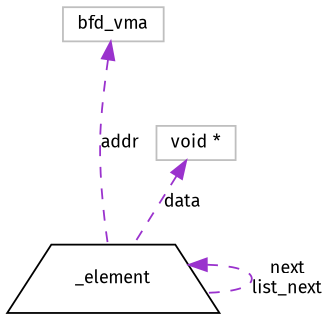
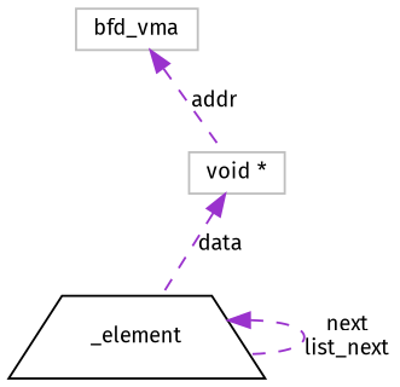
  digraph {
    fontname="Fira Sans"
    node [color=grey75 fontname="Fira Sans" fontsize=10 shape=box]
    edge [color=darkorchid3 dir=back fontname="Fira Sans" fontsize=10 labelfontname=FreeSans labelfontsize=10 style=dashed]
    n1 [color=black height=0.2 label=_element shape=trapezium width=0.4]
    n2 [height=0.2 label=bfd_vma width=0.4]
    n3 [height=0.2 label="void *" width=0.4]
    n1 -> n1 [label="next\nlist_next"]
-   n2 -> n1 [label=addr]
+   n2 -> n3 [label=addr]
    n3 -> n1 [label=data]
  }
